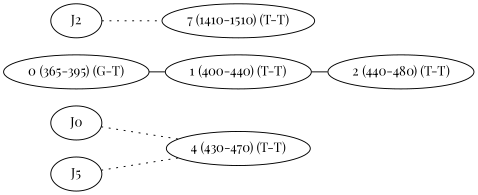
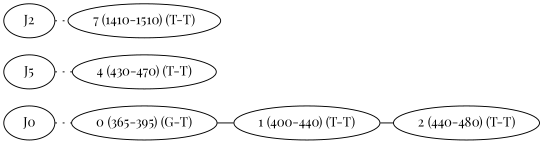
  graph {
    fontname="Playfair Display"
    rankdir=LR
    ranksep=0.2
    node [fontname="Playfair Display"]
    edge [fontname="Playfair Display" style=dotted]
    J0
    "0 (365-395) (G-T)"
    "1 (400-440) (T-T)"
    "2 (440-480) (T-T)"
    n5 [label=J5]
    "4 (430-470) (T-T)"
    n7 [label="7 (1410-1510) (T-T)"]
    J2
-   J0 -- "4 (430-470) (T-T)"
+   J0 -- "0 (365-395) (G-T)"
    "0 (365-395) (G-T)" -- "1 (400-440) (T-T)" [weight=1.2 style=""]
    "1 (400-440) (T-T)" -- "2 (440-480) (T-T)" [weight=1.2 style=""]
    n5 -- "4 (430-470) (T-T)"
    J2 -- n7
  }
